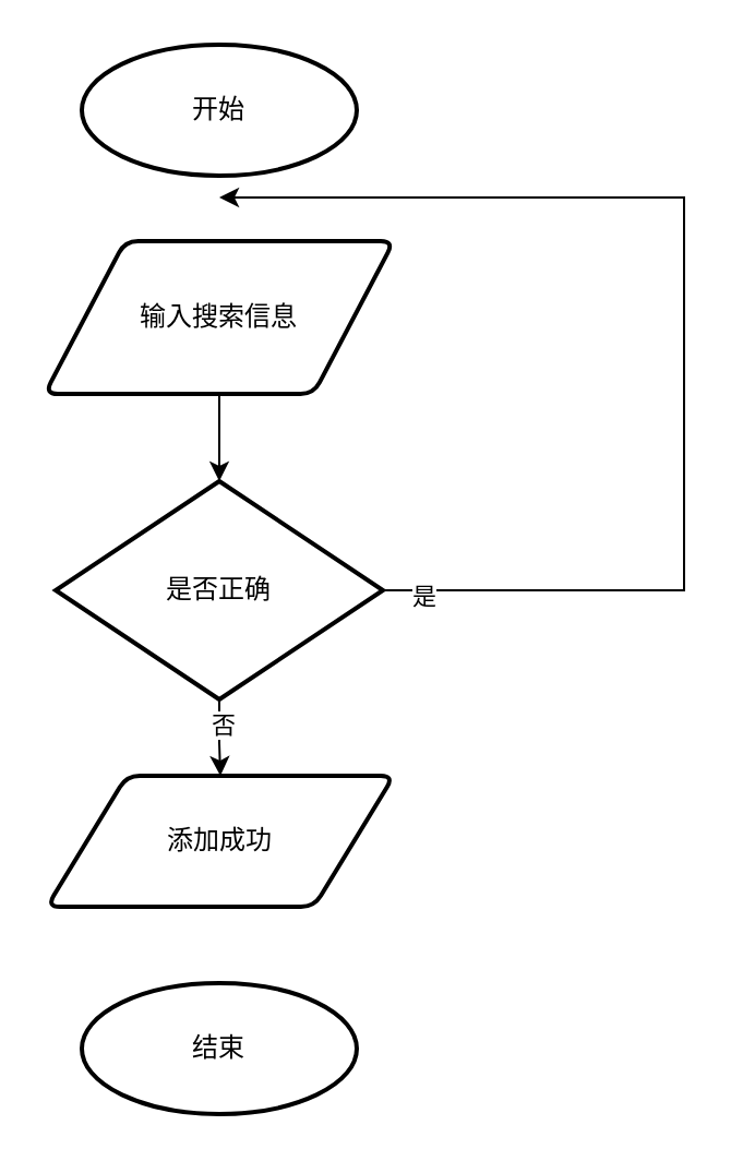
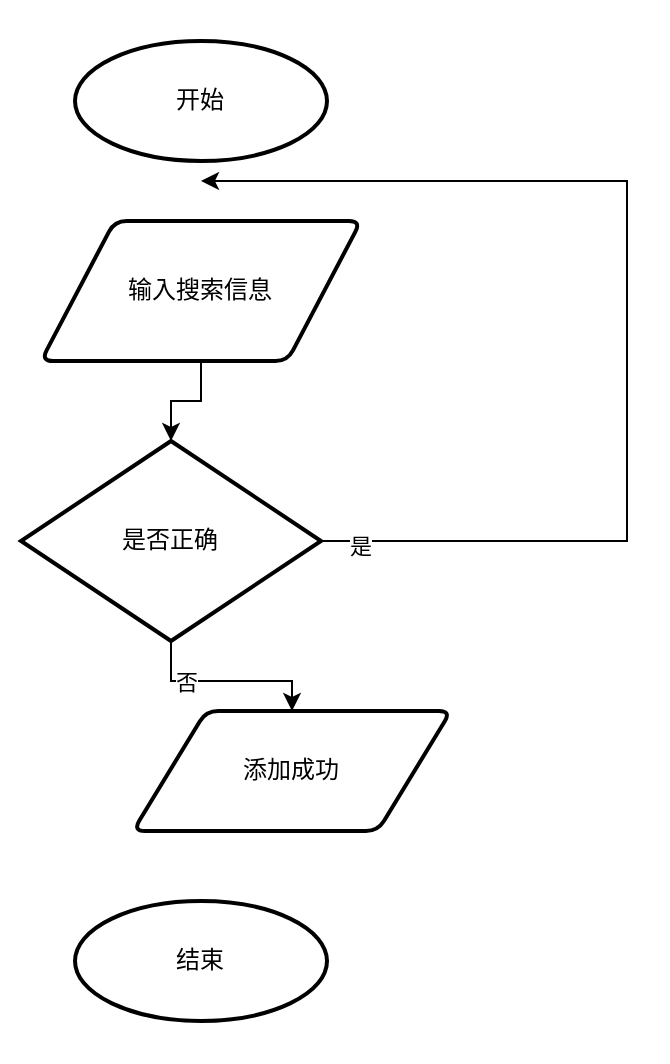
  <mxCell id="0" />
  <mxCell id="1" parent="0" />
  <mxCell id="2" value="开始" style="strokeWidth=2;html=1;shape=mxgraph.flowchart.start_1;whiteSpace=wrap;" vertex="1" parent="1"><mxGeometry x="37" y="20" width="126" height="60" as="geometry" /></mxCell>
  <mxCell id="3" value="" style="edgeStyle=orthogonalEdgeStyle;rounded=0;orthogonalLoop=1;jettySize=auto;html=1;" edge="1" parent="1" source="4" target="7"><mxGeometry relative="1" as="geometry" /></mxCell>
  <mxCell id="4" value="输入搜索信息" style="shape=parallelogram;html=1;strokeWidth=2;perimeter=parallelogramPerimeter;whiteSpace=wrap;rounded=1;arcSize=12;size=0.23;" vertex="1" parent="1"><mxGeometry x="20" y="110" width="160" height="70" as="geometry" /></mxCell>
  <mxCell id="5" value="" style="edgeStyle=orthogonalEdgeStyle;rounded=0;orthogonalLoop=1;jettySize=auto;html=1;" edge="1" parent="1" source="7" target="10"><mxGeometry relative="1" as="geometry" /></mxCell>
  <mxCell id="6" value="否" style="edgeLabel;html=1;align=center;verticalAlign=middle;resizable=0;points=[];" vertex="1" connectable="0" parent="5"><mxGeometry x="-0.437" y="1" relative="1" as="geometry"><mxPoint y="1" as="offset" /></mxGeometry></mxCell>
- <mxCell id="7" value="是否正确" style="strokeWidth=2;html=1;shape=mxgraph.flowchart.decision;whiteSpace=wrap;" vertex="1" parent="1"><mxGeometry x="25" y="220" width="150" height="100" as="geometry" /></mxCell>
+ <mxCell id="7" value="是否正确" style="strokeWidth=2;html=1;shape=mxgraph.flowchart.decision;whiteSpace=wrap;" vertex="1" parent="1"><mxGeometry x="10" y="220" width="150" height="100" as="geometry" /></mxCell>
  <mxCell id="8" value="" style="endArrow=classic;html=1;rounded=0;exitX=1;exitY=0.5;exitDx=0;exitDy=0;exitPerimeter=0;" edge="1" parent="1" source="7"><mxGeometry width="50" height="50" relative="1" as="geometry"><mxPoint x="63" y="250" as="sourcePoint" /><mxPoint x="100" y="90" as="targetPoint" /><Array as="points"><mxPoint x="313" y="270" /><mxPoint x="313" y="90" /></Array></mxGeometry></mxCell>
  <mxCell id="9" value="是" style="edgeLabel;html=1;align=center;verticalAlign=middle;resizable=0;points=[];" vertex="1" connectable="0" parent="8"><mxGeometry x="-0.932" y="-2" relative="1" as="geometry"><mxPoint as="offset" /></mxGeometry></mxCell>
- <mxCell id="10" value="添加成功" style="shape=parallelogram;html=1;strokeWidth=2;perimeter=parallelogramPerimeter;whiteSpace=wrap;rounded=1;arcSize=12;size=0.23;" vertex="1" parent="1"><mxGeometry x="21" y="355" width="159" height="60" as="geometry" /></mxCell>
+ <mxCell id="10" value="添加成功" style="shape=parallelogram;html=1;strokeWidth=2;perimeter=parallelogramPerimeter;whiteSpace=wrap;rounded=1;arcSize=12;size=0.23;" vertex="1" parent="1"><mxGeometry x="66" y="355" width="159" height="60" as="geometry" /></mxCell>
  <mxCell id="11" value="结束" style="strokeWidth=2;html=1;shape=mxgraph.flowchart.start_1;whiteSpace=wrap;" vertex="1" parent="1"><mxGeometry x="37" y="450" width="126" height="60" as="geometry" /></mxCell>
